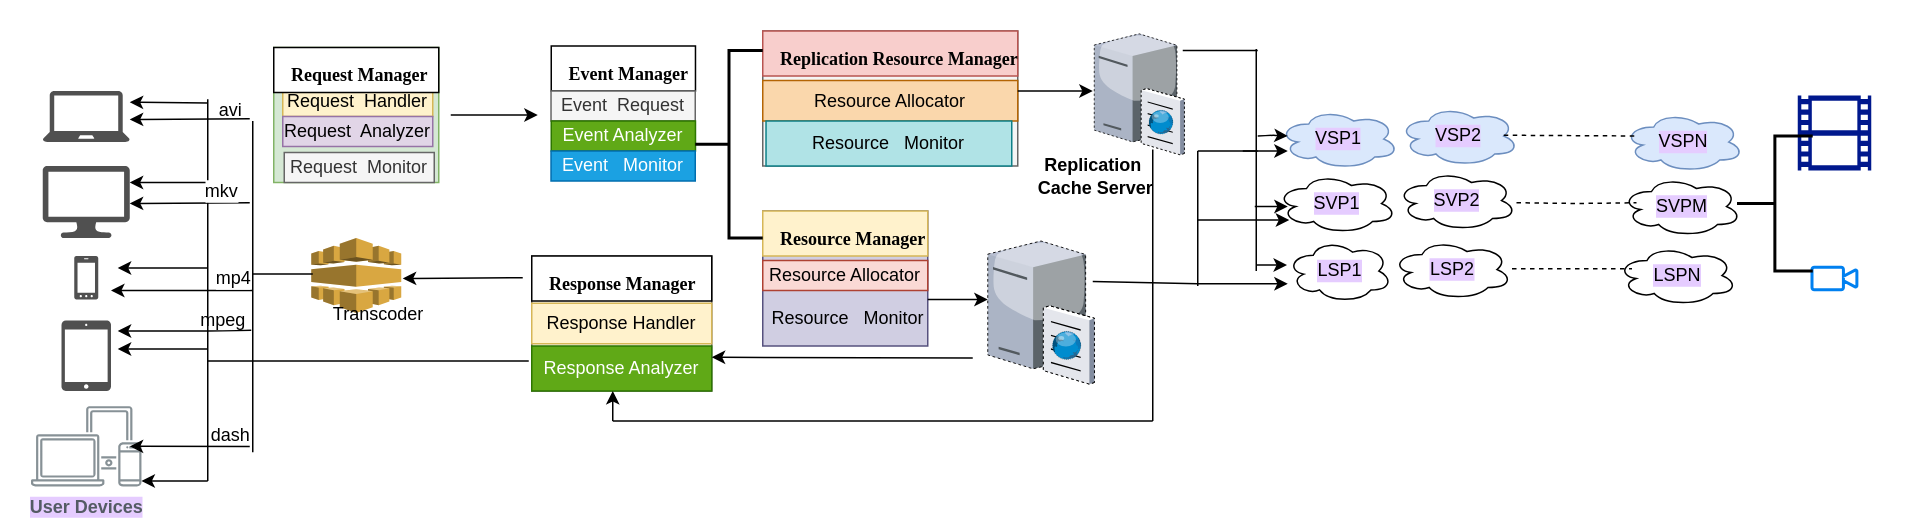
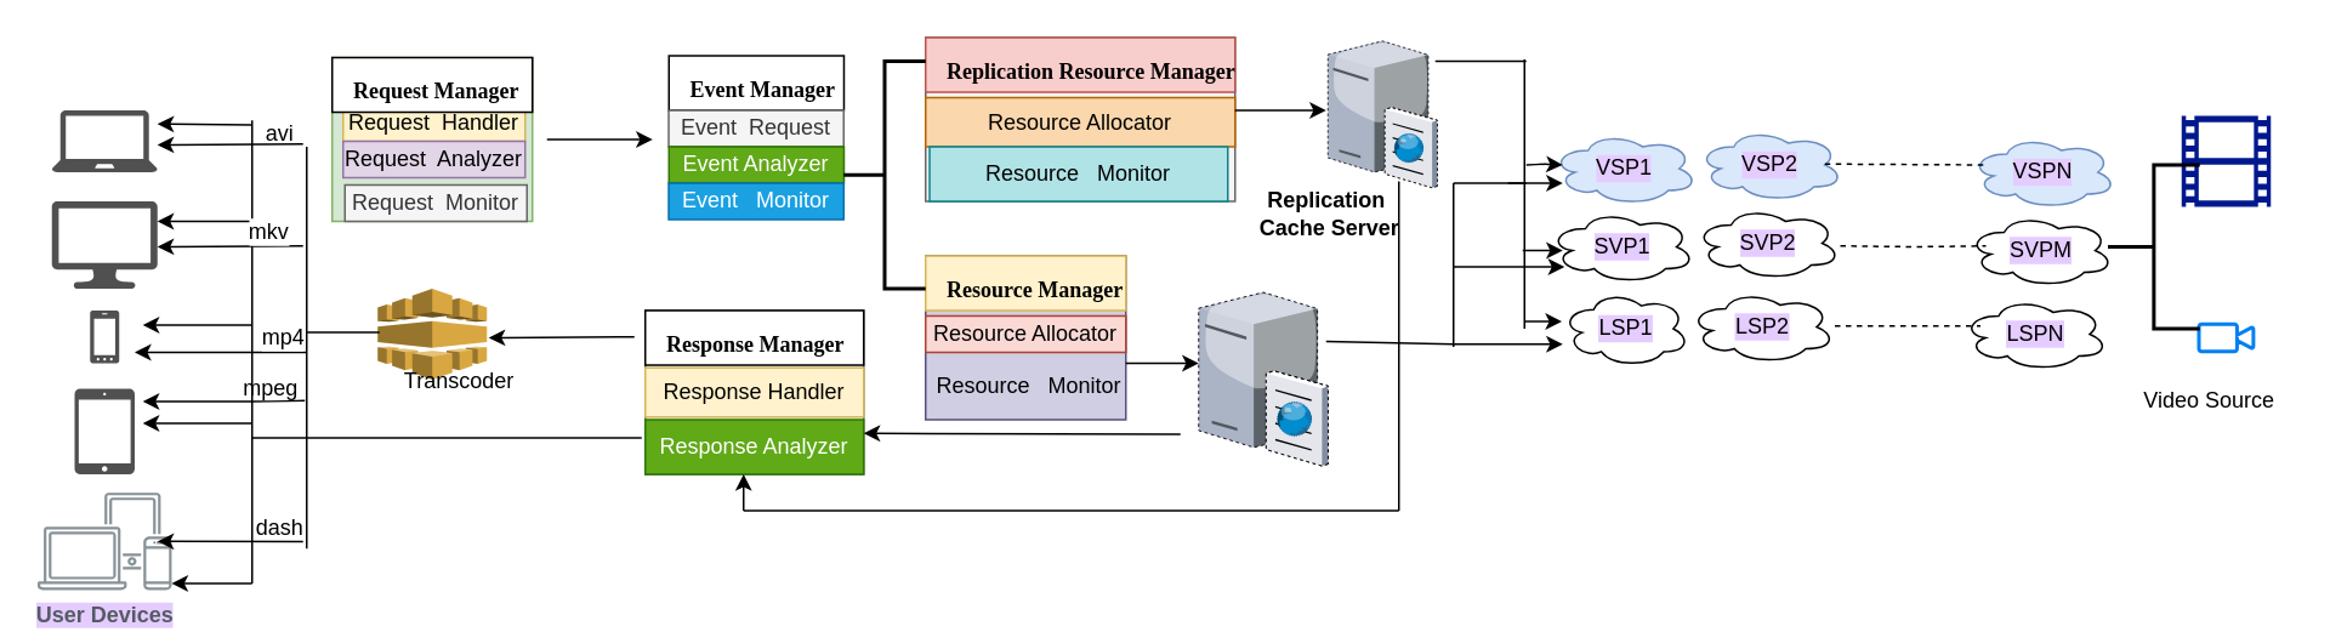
  <mxCell id="0" />
  <mxCell id="1" parent="0" />
  <mxCell id="2" value="" style="pointerEvents=1;shadow=0;dashed=0;html=1;strokeColor=none;fillColor=#505050;labelPosition=center;verticalLabelPosition=bottom;verticalAlign=top;outlineConnect=0;align=center;shape=mxgraph.office.devices.laptop;" vertex="1" parent="1"><mxGeometry x="28" y="60" width="58" height="34" as="geometry" /></mxCell>
  <mxCell id="3" value="" style="pointerEvents=1;shadow=0;dashed=0;html=1;strokeColor=none;fillColor=#505050;labelPosition=center;verticalLabelPosition=bottom;verticalAlign=top;outlineConnect=0;align=center;shape=mxgraph.office.devices.lcd_monitor;" vertex="1" parent="1"><mxGeometry x="28" y="110" width="58" height="48" as="geometry" /></mxCell>
  <mxCell id="4" value="" style="pointerEvents=1;shadow=0;dashed=0;html=1;strokeColor=none;fillColor=#505050;labelPosition=center;verticalLabelPosition=bottom;verticalAlign=top;outlineConnect=0;align=center;shape=mxgraph.office.devices.cell_phone_windows_phone_proportional;" vertex="1" parent="1"><mxGeometry x="49" y="170" width="16" height="29" as="geometry" /></mxCell>
  <mxCell id="5" value="" style="outlineConnect=0;dashed=0;verticalLabelPosition=bottom;verticalAlign=top;align=center;html=1;shape=mxgraph.aws3.elastic_transcoder;fillColor=#D9A741;gradientColor=none;" vertex="1" parent="1"><mxGeometry x="207" y="158" width="60" height="50" as="geometry" /></mxCell>
  <mxCell id="6" value="Transcoder" style="text;html=1;strokeColor=none;fillColor=none;align=center;verticalAlign=middle;whiteSpace=wrap;rounded=0;" vertex="1" parent="1"><mxGeometry x="232" y="199" width="40" height="20" as="geometry" /></mxCell>
  <mxCell id="7" value="" style="edgeStyle=orthogonalEdgeStyle;rounded=0;orthogonalLoop=1;jettySize=auto;html=1;" edge="1" parent="1"><mxGeometry relative="1" as="geometry"><mxPoint x="300" y="76" as="sourcePoint" /><mxPoint x="358" y="76" as="targetPoint" /></mxGeometry></mxCell>
  <mxCell id="8" value="" style="group;labelBorderColor=#000000;labelBackgroundColor=#E5CCFF;fillColor=#d5e8d4;strokeColor=#82b366;" vertex="1" connectable="0" parent="1"><mxGeometry x="182" y="31" width="110" height="90" as="geometry" /></mxCell>
  <mxCell id="9" value="Request&amp;nbsp; Handler" style="text;html=1;strokeColor=#d6b656;fillColor=#fff2cc;align=center;verticalAlign=middle;whiteSpace=wrap;rounded=0;" vertex="1" parent="8"><mxGeometry x="6" y="26" width="100" height="20" as="geometry" /></mxCell>
  <mxCell id="10" value="Request&amp;nbsp; Analyzer" style="text;html=1;strokeColor=#9673a6;fillColor=#e1d5e7;align=center;verticalAlign=middle;whiteSpace=wrap;rounded=0;" vertex="1" parent="8"><mxGeometry x="6" y="46.0" width="100" height="20" as="geometry" /></mxCell>
  <mxCell id="11" value="Request&amp;nbsp; Monitor" style="text;html=1;strokeColor=#666666;fillColor=#f5f5f5;align=center;verticalAlign=middle;whiteSpace=wrap;rounded=0;fontColor=#333333;" vertex="1" parent="8"><mxGeometry x="7" y="70.0" width="100" height="20" as="geometry" /></mxCell>
  <mxCell id="12" value="&lt;font face=&quot;Times New Roman&quot; style=&quot;font-size: 12px&quot;&gt;&lt;b&gt;Request Manager&lt;/b&gt;&lt;/font&gt;" style="html=1;shadow=0;dashed=0;shape=mxgraph.bootstrap.rect;fontSize=20;align=left;spacingLeft=10;" vertex="1" parent="8"><mxGeometry width="110" height="30.0" as="geometry" /></mxCell>
  <mxCell id="13" value="" style="group" vertex="1" connectable="0" parent="1"><mxGeometry x="363" y="30" width="100" height="90" as="geometry" /></mxCell>
  <mxCell id="14" value="&lt;font face=&quot;Times New Roman&quot; style=&quot;font-size: 12px&quot;&gt;&lt;b&gt;Event Manager&lt;/b&gt;&lt;/font&gt;" style="html=1;shadow=0;dashed=0;shape=mxgraph.bootstrap.rect;fontSize=20;align=left;spacingLeft=10;" vertex="1" parent="13"><mxGeometry x="4" width="96.154" height="30" as="geometry" /></mxCell>
  <mxCell id="15" value="Event&amp;nbsp; Request" style="text;html=1;strokeColor=#666666;fillColor=#f5f5f5;align=center;verticalAlign=middle;whiteSpace=wrap;rounded=0;fontColor=#333333;" vertex="1" parent="13"><mxGeometry x="3.846" y="30" width="96.154" height="20" as="geometry" /></mxCell>
  <mxCell id="16" value="Event Analyzer" style="text;html=1;strokeColor=#2D7600;fillColor=#60a917;align=center;verticalAlign=middle;whiteSpace=wrap;rounded=0;fontColor=#ffffff;" vertex="1" parent="13"><mxGeometry x="4" y="50" width="96.154" height="20" as="geometry" /></mxCell>
  <mxCell id="17" value="Event&amp;nbsp; &amp;nbsp;Monitor" style="text;html=1;strokeColor=#006EAF;fillColor=#1ba1e2;align=center;verticalAlign=middle;whiteSpace=wrap;rounded=0;fontColor=#ffffff;" vertex="1" parent="13"><mxGeometry x="3.846" y="70" width="96.154" height="20" as="geometry" /></mxCell>
  <mxCell id="18" value="" style="group;fillColor=#d0cee2;strokeColor=#56517e;" vertex="1" connectable="0" parent="1"><mxGeometry x="508" y="140" width="110" height="90" as="geometry" /></mxCell>
  <mxCell id="19" value="&lt;font face=&quot;Times New Roman&quot; style=&quot;font-size: 12px&quot;&gt;&lt;b&gt;Resource Manager&lt;/b&gt;&lt;/font&gt;" style="html=1;shadow=0;dashed=0;shape=mxgraph.bootstrap.rect;strokeColor=#d6b656;fillColor=#fff2cc;fontSize=20;align=left;spacingLeft=10;" vertex="1" parent="18"><mxGeometry width="110" height="30" as="geometry" /></mxCell>
  <mxCell id="20" value="Resource Allocator" style="text;html=1;strokeColor=#ae4132;fillColor=#fad9d5;align=center;verticalAlign=middle;whiteSpace=wrap;rounded=0;" vertex="1" parent="18"><mxGeometry y="33" width="110" height="20" as="geometry" /></mxCell>
  <mxCell id="21" value="Resource&amp;nbsp; &amp;nbsp;Monitor" style="text;html=1;strokeColor=none;fillColor=none;align=center;verticalAlign=middle;whiteSpace=wrap;rounded=0;" vertex="1" parent="18"><mxGeometry x="4" y="62" width="106" height="20" as="geometry" /></mxCell>
  <mxCell id="22" value="&lt;b&gt;Replication&lt;br&gt;&amp;nbsp;Cache Server&lt;/b&gt;" style="text;html=1;align=center;verticalAlign=middle;resizable=0;points=[];autosize=1;" vertex="1" parent="1"><mxGeometry x="678" y="102.4" width="100" height="30" as="geometry" /></mxCell>
  <mxCell id="23" value="" style="group" vertex="1" connectable="0" parent="1"><mxGeometry x="847.5" y="159" width="310" height="44" as="geometry" /></mxCell>
  <mxCell id="24" value="LSP1" style="ellipse;shape=cloud;whiteSpace=wrap;html=1;align=center;labelBackgroundColor=#E5CCFF;fillColor=#ffffff;" vertex="1" parent="23"><mxGeometry x="10" width="70" height="42" as="geometry" /></mxCell>
  <mxCell id="25" value="LSP2" style="ellipse;shape=cloud;whiteSpace=wrap;html=1;align=center;labelBackgroundColor=#E5CCFF;fillColor=#ffffff;" vertex="1" parent="23"><mxGeometry x="80" width="80" height="40" as="geometry" /></mxCell>
  <mxCell id="26" value="LSPN" style="ellipse;shape=cloud;whiteSpace=wrap;html=1;align=center;labelBackgroundColor=#E5CCFF;fillColor=#ffffff;" vertex="1" parent="23"><mxGeometry x="230" y="4" width="80" height="40" as="geometry" /></mxCell>
  <mxCell id="27" value="" style="endArrow=none;html=1;dashed=1;" edge="1" parent="23"><mxGeometry width="50" height="50" relative="1" as="geometry"><mxPoint x="160" y="19.5" as="sourcePoint" /><mxPoint x="240" y="19.5" as="targetPoint" /><Array as="points"><mxPoint x="240" y="19.5" /></Array></mxGeometry></mxCell>
  <mxCell id="28" value="" style="endArrow=classic;html=1;" edge="1" parent="23"><mxGeometry width="50" height="50" relative="1" as="geometry"><mxPoint x="-10" y="17" as="sourcePoint" /><mxPoint x="10" y="17" as="targetPoint" /></mxGeometry></mxCell>
  <mxCell id="29" value="" style="group" vertex="1" connectable="0" parent="1"><mxGeometry x="850.5" y="113" width="310" height="44" as="geometry" /></mxCell>
  <mxCell id="30" value="SVP1" style="ellipse;shape=cloud;whiteSpace=wrap;html=1;align=center;labelBackgroundColor=#E5CCFF;fillColor=#ffffff;" vertex="1" parent="29"><mxGeometry y="2" width="80" height="40" as="geometry" /></mxCell>
  <mxCell id="31" value="SVP2" style="ellipse;shape=cloud;whiteSpace=wrap;html=1;align=center;labelBackgroundColor=#E5CCFF;fillColor=#ffffff;" vertex="1" parent="29"><mxGeometry x="80" width="80" height="40" as="geometry" /></mxCell>
  <mxCell id="32" value="SVPM" style="ellipse;shape=cloud;whiteSpace=wrap;html=1;align=center;labelBackgroundColor=#E5CCFF;fillColor=#ffffff;" vertex="1" parent="29"><mxGeometry x="230" y="4" width="80" height="40" as="geometry" /></mxCell>
  <mxCell id="33" value="" style="endArrow=none;html=1;dashed=1;" edge="1" parent="29"><mxGeometry width="50" height="50" relative="1" as="geometry"><mxPoint x="160" y="21.5" as="sourcePoint" /><mxPoint x="240" y="21.5" as="targetPoint" /><Array as="points"><mxPoint x="200" y="22" /></Array></mxGeometry></mxCell>
  <mxCell id="34" value="" style="endArrow=classic;html=1;" edge="1" parent="29"><mxGeometry width="50" height="50" relative="1" as="geometry"><mxPoint x="-14.5" y="24" as="sourcePoint" /><mxPoint x="7.5" y="24" as="targetPoint" /></mxGeometry></mxCell>
  <mxCell id="35" value="" style="group;dashed=1;" vertex="1" connectable="0" parent="1"><mxGeometry x="852" y="70" width="310" height="44" as="geometry" /></mxCell>
  <mxCell id="36" value="VSP1" style="ellipse;shape=cloud;whiteSpace=wrap;html=1;align=center;labelBackgroundColor=#E5CCFF;fillColor=#dae8fc;strokeColor=#6c8ebf;" vertex="1" parent="35"><mxGeometry y="2" width="80" height="40" as="geometry" /></mxCell>
  <mxCell id="37" value="VSP2" style="ellipse;shape=cloud;whiteSpace=wrap;html=1;align=center;labelBackgroundColor=#E5CCFF;fillColor=#dae8fc;strokeColor=#6c8ebf;" vertex="1" parent="35"><mxGeometry x="80" width="80" height="40" as="geometry" /></mxCell>
  <mxCell id="38" value="VSPN" style="ellipse;shape=cloud;whiteSpace=wrap;html=1;align=center;labelBackgroundColor=#E5CCFF;fillColor=#dae8fc;strokeColor=#6c8ebf;" vertex="1" parent="35"><mxGeometry x="230" y="4" width="80" height="40" as="geometry" /></mxCell>
  <mxCell id="39" value="" style="endArrow=none;html=1;dashed=1;" edge="1" parent="35"><mxGeometry width="50" height="50" relative="1" as="geometry"><mxPoint x="150" y="19.5" as="sourcePoint" /><mxPoint x="240" y="20" as="targetPoint" /></mxGeometry></mxCell>
  <mxCell id="40" value="" style="endArrow=classic;html=1;" edge="1" parent="35"><mxGeometry width="50" height="50" relative="1" as="geometry"><mxPoint x="-14" y="20" as="sourcePoint" /><mxPoint x="6" y="20" as="targetPoint" /><Array as="points"><mxPoint x="-4" y="19.5" /></Array></mxGeometry></mxCell>
  <mxCell id="41" value="" style="endArrow=classic;html=1;" edge="1" parent="35"><mxGeometry width="50" height="50" relative="1" as="geometry"><mxPoint x="-24" y="30" as="sourcePoint" /><mxPoint x="6" y="30" as="targetPoint" /></mxGeometry></mxCell>
  <mxCell id="42" value="" style="verticalLabelPosition=bottom;aspect=fixed;html=1;verticalAlign=top;strokeColor=none;align=center;outlineConnect=0;shape=mxgraph.citrix.cache_server;dashed=1;labelBackgroundColor=#E5CCFF;fillColor=#ffffff;" vertex="1" parent="1"><mxGeometry x="658" y="157.75" width="71" height="97.5" as="geometry" /></mxCell>
  <mxCell id="43" value="" style="aspect=fixed;pointerEvents=1;shadow=0;dashed=0;html=1;strokeColor=none;labelPosition=center;verticalLabelPosition=bottom;verticalAlign=top;align=center;fillColor=#00188D;shape=mxgraph.mscae.general.video;labelBackgroundColor=#E5CCFF;" vertex="1" parent="1"><mxGeometry x="1198" y="63" width="49" height="50" as="geometry" /></mxCell>
  <mxCell id="44" value="" style="html=1;verticalLabelPosition=bottom;align=center;labelBackgroundColor=#ffffff;verticalAlign=top;strokeWidth=2;strokeColor=#0080F0;shadow=0;dashed=0;shape=mxgraph.ios7.icons.video_conversation;fillColor=#ffffff;" vertex="1" parent="1"><mxGeometry x="1207.5" y="177.5" width="30" height="15" as="geometry" /></mxCell>
  <mxCell id="45" value="" style="verticalLabelPosition=bottom;aspect=fixed;html=1;verticalAlign=top;strokeColor=none;align=center;outlineConnect=0;shape=mxgraph.citrix.cache_server;dashed=1;labelBackgroundColor=#E5CCFF;fillColor=#ffffff;" vertex="1" parent="1"><mxGeometry x="729" y="20" width="60" height="82.4" as="geometry" /></mxCell>
  <mxCell id="46" value="" style="group;fillColor=#f5f5f5;strokeColor=#666666;fontColor=#333333;" vertex="1" connectable="0" parent="1"><mxGeometry x="354" y="170" width="120" height="90" as="geometry" /></mxCell>
  <mxCell id="47" value="&lt;font face=&quot;Times New Roman&quot; style=&quot;font-size: 12px&quot;&gt;&lt;b&gt;Response Manager&lt;/b&gt;&lt;/font&gt;" style="html=1;shadow=0;dashed=0;shape=mxgraph.bootstrap.rect;fontSize=20;align=left;spacingLeft=10;" vertex="1" parent="46"><mxGeometry width="120" height="30" as="geometry" /></mxCell>
  <mxCell id="48" value="Response Handler" style="text;html=1;strokeColor=#d6b656;fillColor=#fff2cc;align=center;verticalAlign=middle;whiteSpace=wrap;rounded=0;" vertex="1" parent="46"><mxGeometry y="31.5" width="120" height="27" as="geometry" /></mxCell>
  <mxCell id="49" value="Response Analyzer" style="text;html=1;strokeColor=#2D7600;fillColor=#60a917;align=center;verticalAlign=middle;whiteSpace=wrap;rounded=0;fontColor=#ffffff;" vertex="1" parent="46"><mxGeometry y="60" width="120" height="30" as="geometry" /></mxCell>
  <mxCell id="50" value="" style="pointerEvents=1;shadow=0;dashed=0;html=1;strokeColor=none;fillColor=#505050;labelPosition=center;verticalLabelPosition=bottom;verticalAlign=top;outlineConnect=0;align=center;shape=mxgraph.office.devices.ipad_mini;labelBackgroundColor=#E5CCFF;" vertex="1" parent="1"><mxGeometry x="40.5" y="213" width="33" height="47" as="geometry" /></mxCell>
  <mxCell id="51" value="&lt;b&gt;User Devices&lt;/b&gt;" style="outlineConnect=0;gradientColor=none;fontColor=#545B64;strokeColor=none;fillColor=#879196;dashed=0;verticalLabelPosition=bottom;verticalAlign=top;align=center;html=1;fontSize=12;fontStyle=0;aspect=fixed;shape=mxgraph.aws4.illustration_devices;pointerEvents=1;labelBackgroundColor=#E5CCFF;" vertex="1" parent="1"><mxGeometry x="20.18" y="270" width="73.63" height="53.75" as="geometry" /></mxCell>
  <mxCell id="52" value="" style="group;fillColor=#f5f5f5;strokeColor=#666666;fontColor=#333333;" vertex="1" connectable="0" parent="1"><mxGeometry x="508" y="20" width="170" height="90" as="geometry" /></mxCell>
  <mxCell id="53" value="&lt;font face=&quot;Times New Roman&quot; style=&quot;font-size: 12px&quot;&gt;&lt;b&gt;Replication Resource Manager&lt;/b&gt;&lt;/font&gt;" style="html=1;shadow=0;dashed=0;shape=mxgraph.bootstrap.rect;strokeColor=#b85450;fillColor=#f8cecc;fontSize=20;align=left;spacingLeft=10;" vertex="1" parent="52"><mxGeometry width="170" height="30.0" as="geometry" /></mxCell>
  <mxCell id="54" value="Resource Allocator" style="text;html=1;strokeColor=#b46504;fillColor=#fad7ac;align=center;verticalAlign=middle;whiteSpace=wrap;rounded=0;" vertex="1" parent="52"><mxGeometry y="33" width="170" height="27" as="geometry" /></mxCell>
  <mxCell id="55" value="Resource&amp;nbsp; &amp;nbsp;Monitor" style="text;html=1;strokeColor=#0e8088;fillColor=#b0e3e6;align=center;verticalAlign=middle;whiteSpace=wrap;rounded=0;" vertex="1" parent="52"><mxGeometry x="2.18" y="60" width="163.82" height="30" as="geometry" /></mxCell>
  <mxCell id="56" value="" style="strokeWidth=2;html=1;shape=mxgraph.flowchart.annotation_2;align=left;labelPosition=right;pointerEvents=1;labelBackgroundColor=#E5CCFF;fillColor=#000000;" vertex="1" parent="1"><mxGeometry x="463" y="33" width="45" height="125" as="geometry" /></mxCell>
  <mxCell id="57" value="" style="endArrow=classic;html=1;" edge="1" parent="1"><mxGeometry width="50" height="50" relative="1" as="geometry"><mxPoint x="678" y="60" as="sourcePoint" /><mxPoint x="728" y="60" as="targetPoint" /></mxGeometry></mxCell>
  <mxCell id="58" value="" style="endArrow=classic;html=1;" edge="1" parent="1"><mxGeometry width="50" height="50" relative="1" as="geometry"><mxPoint x="618" y="199" as="sourcePoint" /><mxPoint x="658" y="199" as="targetPoint" /></mxGeometry></mxCell>
  <mxCell id="59" value="" style="strokeWidth=2;html=1;shape=mxgraph.flowchart.annotation_2;align=left;labelPosition=right;pointerEvents=1;labelBackgroundColor=#E5CCFF;fillColor=#000000;" vertex="1" parent="1"><mxGeometry x="1157.5" y="90" width="50.5" height="90" as="geometry" /></mxCell>
+ <mxCell id="60" value="Video Source" style="text;html=1;align=center;verticalAlign=middle;resizable=0;points=[];autosize=1;" vertex="1" parent="1"><mxGeometry x="1168" y="210" width="90" height="20" as="geometry" /></mxCell>
  <mxCell id="61" value="" style="endArrow=none;html=1;" edge="1" parent="1"><mxGeometry width="50" height="50" relative="1" as="geometry"><mxPoint x="788" y="33" as="sourcePoint" /><mxPoint x="838" y="33" as="targetPoint" /></mxGeometry></mxCell>
  <mxCell id="62" value="" style="endArrow=none;html=1;" edge="1" parent="1"><mxGeometry width="50" height="50" relative="1" as="geometry"><mxPoint x="837" y="180" as="sourcePoint" /><mxPoint x="837" y="32" as="targetPoint" /></mxGeometry></mxCell>
  <mxCell id="63" value="" style="endArrow=none;html=1;" edge="1" parent="1"><mxGeometry width="50" height="50" relative="1" as="geometry"><mxPoint x="798" y="100" as="sourcePoint" /><mxPoint x="838" y="100" as="targetPoint" /><Array as="points"><mxPoint x="838" y="100" /></Array></mxGeometry></mxCell>
  <mxCell id="64" value="" style="endArrow=none;html=1;" edge="1" parent="1"><mxGeometry width="50" height="50" relative="1" as="geometry"><mxPoint x="798" y="190" as="sourcePoint" /><mxPoint x="798" y="100" as="targetPoint" /></mxGeometry></mxCell>
  <mxCell id="65" value="" style="endArrow=classic;html=1;" edge="1" parent="1"><mxGeometry width="50" height="50" relative="1" as="geometry"><mxPoint x="798" y="188.5" as="sourcePoint" /><mxPoint x="858" y="188.5" as="targetPoint" /></mxGeometry></mxCell>
  <mxCell id="66" value="" style="endArrow=none;html=1;exitX=0.986;exitY=0.3;exitDx=0;exitDy=0;exitPerimeter=0;" edge="1" parent="1" source="42"><mxGeometry width="50" height="50" relative="1" as="geometry"><mxPoint x="738" y="188.5" as="sourcePoint" /><mxPoint x="798" y="188.5" as="targetPoint" /></mxGeometry></mxCell>
  <mxCell id="67" value="" style="endArrow=classic;html=1;" edge="1" parent="1"><mxGeometry width="50" height="50" relative="1" as="geometry"><mxPoint x="798" y="146" as="sourcePoint" /><mxPoint x="859" y="146" as="targetPoint" /></mxGeometry></mxCell>
  <mxCell id="68" value="" style="endArrow=none;html=1;" edge="1" parent="1"><mxGeometry width="50" height="50" relative="1" as="geometry"><mxPoint x="768" y="280" as="sourcePoint" /><mxPoint x="768" y="99" as="targetPoint" /></mxGeometry></mxCell>
  <mxCell id="69" value="" style="endArrow=none;html=1;" edge="1" parent="1"><mxGeometry width="50" height="50" relative="1" as="geometry"><mxPoint x="408" y="280" as="sourcePoint" /><mxPoint x="768" y="280" as="targetPoint" /></mxGeometry></mxCell>
  <mxCell id="70" value="" style="endArrow=classic;html=1;entryX=1;entryY=0.25;entryDx=0;entryDy=0;" edge="1" parent="1" target="49"><mxGeometry width="50" height="50" relative="1" as="geometry"><mxPoint x="648" y="238" as="sourcePoint" /><mxPoint x="498" y="236" as="targetPoint" /></mxGeometry></mxCell>
  <mxCell id="71" value="" style="endArrow=classic;html=1;" edge="1" parent="1"><mxGeometry width="50" height="50" relative="1" as="geometry"><mxPoint x="408" y="280" as="sourcePoint" /><mxPoint x="408" y="260" as="targetPoint" /></mxGeometry></mxCell>
  <mxCell id="72" value="" style="endArrow=none;html=1;" edge="1" parent="1"><mxGeometry width="50" height="50" relative="1" as="geometry"><mxPoint x="138" y="240" as="sourcePoint" /><mxPoint x="352" y="240" as="targetPoint" /></mxGeometry></mxCell>
  <mxCell id="73" value="" style="endArrow=none;html=1;" edge="1" parent="1"><mxGeometry width="50" height="50" relative="1" as="geometry"><mxPoint x="138" y="320" as="sourcePoint" /><mxPoint x="138" y="65.5" as="targetPoint" /></mxGeometry></mxCell>
  <mxCell id="74" value="" style="endArrow=classic;html=1;" edge="1" parent="1"><mxGeometry width="50" height="50" relative="1" as="geometry"><mxPoint x="138" y="320" as="sourcePoint" /><mxPoint x="93.81" y="320" as="targetPoint" /></mxGeometry></mxCell>
  <mxCell id="75" value="" style="endArrow=classic;html=1;" edge="1" parent="1"><mxGeometry width="50" height="50" relative="1" as="geometry"><mxPoint x="138" y="232" as="sourcePoint" /><mxPoint x="78" y="232" as="targetPoint" /></mxGeometry></mxCell>
  <mxCell id="76" value="" style="endArrow=classic;html=1;" edge="1" parent="1"><mxGeometry width="50" height="50" relative="1" as="geometry"><mxPoint x="138" y="178" as="sourcePoint" /><mxPoint x="78" y="178" as="targetPoint" /></mxGeometry></mxCell>
  <mxCell id="77" value="" style="endArrow=classic;html=1;" edge="1" parent="1"><mxGeometry width="50" height="50" relative="1" as="geometry"><mxPoint x="138" y="121" as="sourcePoint" /><mxPoint x="86" y="121" as="targetPoint" /></mxGeometry></mxCell>
  <mxCell id="78" value="" style="endArrow=classic;html=1;" edge="1" parent="1"><mxGeometry width="50" height="50" relative="1" as="geometry"><mxPoint x="138" y="68" as="sourcePoint" /><mxPoint x="86" y="67.5" as="targetPoint" /></mxGeometry></mxCell>
  <mxCell id="79" value="" style="endArrow=classic;html=1;" edge="1" parent="1"><mxGeometry width="50" height="50" relative="1" as="geometry"><mxPoint x="348" y="184.5" as="sourcePoint" /><mxPoint x="268" y="185" as="targetPoint" /></mxGeometry></mxCell>
  <mxCell id="80" value="" style="endArrow=none;html=1;" edge="1" parent="1"><mxGeometry width="50" height="50" relative="1" as="geometry"><mxPoint x="168" y="300.75" as="sourcePoint" /><mxPoint x="168" y="80" as="targetPoint" /></mxGeometry></mxCell>
  <mxCell id="81" value="" style="endArrow=classic;html=1;" edge="1" parent="1"><mxGeometry width="50" height="50" relative="1" as="geometry"><mxPoint x="167" y="219.5" as="sourcePoint" /><mxPoint x="78" y="220" as="targetPoint" /><Array as="points"><mxPoint x="148" y="220" /></Array></mxGeometry></mxCell>
  <mxCell id="82" value="" style="endArrow=classic;html=1;" edge="1" parent="1"><mxGeometry width="50" height="50" relative="1" as="geometry"><mxPoint x="166" y="78.5" as="sourcePoint" /><mxPoint x="86" y="79" as="targetPoint" /></mxGeometry></mxCell>
  <mxCell id="83" value="" style="endArrow=classic;html=1;" edge="1" parent="1"><mxGeometry width="50" height="50" relative="1" as="geometry"><mxPoint x="166" y="134.5" as="sourcePoint" /><mxPoint x="86" y="135" as="targetPoint" /><Array as="points" /></mxGeometry></mxCell>
  <mxCell id="84" value="mkv" style="text;html=1;align=center;verticalAlign=middle;resizable=0;points=[];labelBackgroundColor=#ffffff;" vertex="1" connectable="0" parent="83"><mxGeometry x="-0.526" y="-4" relative="1" as="geometry"><mxPoint y="-4" as="offset" /></mxGeometry></mxCell>
  <mxCell id="85" value="" style="endArrow=classic;html=1;" edge="1" parent="1"><mxGeometry width="50" height="50" relative="1" as="geometry"><mxPoint x="166" y="297" as="sourcePoint" /><mxPoint x="86" y="296.88" as="targetPoint" /></mxGeometry></mxCell>
  <mxCell id="86" value="" style="endArrow=classic;html=1;" edge="1" parent="1"><mxGeometry width="50" height="50" relative="1" as="geometry"><mxPoint x="168" y="193" as="sourcePoint" /><mxPoint x="73.5" y="193" as="targetPoint" /></mxGeometry></mxCell>
  <mxCell id="87" value="mp4" style="text;html=1;align=center;verticalAlign=middle;resizable=0;points=[];labelBackgroundColor=#ffffff;" vertex="1" connectable="0" parent="86"><mxGeometry x="-0.704" y="-4" relative="1" as="geometry"><mxPoint y="-5" as="offset" /></mxGeometry></mxCell>
  <mxCell id="88" value="" style="endArrow=none;html=1;" edge="1" parent="1"><mxGeometry width="50" height="50" relative="1" as="geometry"><mxPoint x="168" y="182" as="sourcePoint" /><mxPoint x="208" y="182" as="targetPoint" /></mxGeometry></mxCell>
  <mxCell id="89" value="avi" style="text;html=1;align=center;verticalAlign=middle;resizable=0;points=[];autosize=1;" vertex="1" parent="1"><mxGeometry x="138" y="63" width="30" height="20" as="geometry" /></mxCell>
  <mxCell id="90" value="mpeg" style="text;html=1;align=center;verticalAlign=middle;resizable=0;points=[];autosize=1;" vertex="1" parent="1"><mxGeometry x="123" y="203" width="50" height="20" as="geometry" /></mxCell>
  <mxCell id="91" value="dash" style="text;html=1;align=center;verticalAlign=middle;resizable=0;points=[];autosize=1;" vertex="1" parent="1"><mxGeometry x="133" y="280" width="40" height="20" as="geometry" /></mxCell>
